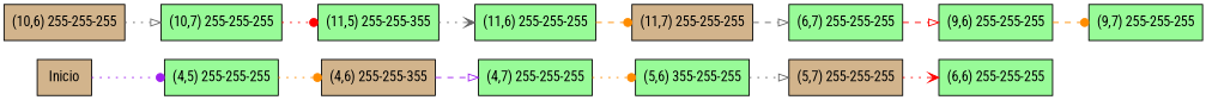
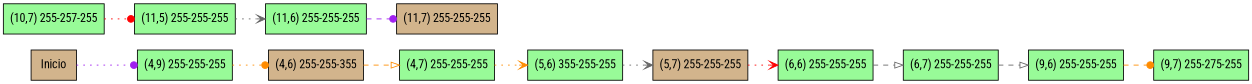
  digraph {
    fontname="Roboto Condensed"
    rankdir=LR
    node [fillcolor=palegreen fontname="Roboto Condensed" shape=record style=filled]
    edge [arrowhead=dot color=gray40 fontname="Roboto Condensed" style=dotted]
    n1 [fillcolor=tan label=" Inicio "]
-   n2 [label="(4,5) 255-255-255"]
+   n2 [label="(4,9) 255-255-255"]
    n3 [fillcolor=tan label="(4,6) 255-255-355"]
    n4 [label="(4,7) 255-255-255"]
    n5 [label="(5,6) 355-255-255"]
    n6 [fillcolor=tan label="(5,7) 255-255-255"]
    n7 [label="(6,6) 255-255-255"]
    n8 [label="(6,7) 255-255-255"]
    n9 [label="(9,6) 255-255-255"]
-   n10 [label="(9,7) 255-255-255"]
-   n11 [fillcolor=tan label="(10,6) 255-255-255"]
-   n12 [label="(10,7) 255-255-255"]
-   n13 [label="(11,5) 255-255-355"]
+   n10 [label="(9,7) 255-275-255"]
+   n12 [label="(10,7) 255-257-255"]
+   n13 [label="(11,5) 255-255-255"]
    n14 [label="(11,6) 255-255-255"]
    n15 [fillcolor=tan label="(11,7) 255-255-255"]
    n1 -> n2 [color=purple]
    n2 -> n3 [color=darkorange]
-   n3 -> n4 [arrowhead=onormal color=purple style=dashed]
-   n4 -> n5 [color=darkorange]
-   n5 -> n6 [arrowhead=onormal]
+   n3 -> n4 [arrowhead=onormal color=darkorange style=dashed]
+   n4 -> n5 [arrowhead=vee color=darkorange]
+   n5 -> n6 [arrowhead=vee]
    n6 -> n7 [arrowhead=vee color=red]
-   n15 -> n8 [arrowhead=onormal style=dashed]
-   n8 -> n9 [arrowhead=onormal color=red style=dashed]
+   n7 -> n8 [arrowhead=onormal style=dashed]
+   n8 -> n9 [arrowhead=onormal style=dashed]
    n9 -> n10 [color=darkorange style=dashed]
-   n11 -> n12 [arrowhead=onormal]
    n12 -> n13 [color=red]
    n13 -> n14 [arrowhead=vee]
-   n14 -> n15 [color=darkorange style=dashed]
+   n14 -> n15 [color=purple style=dashed]
  }
